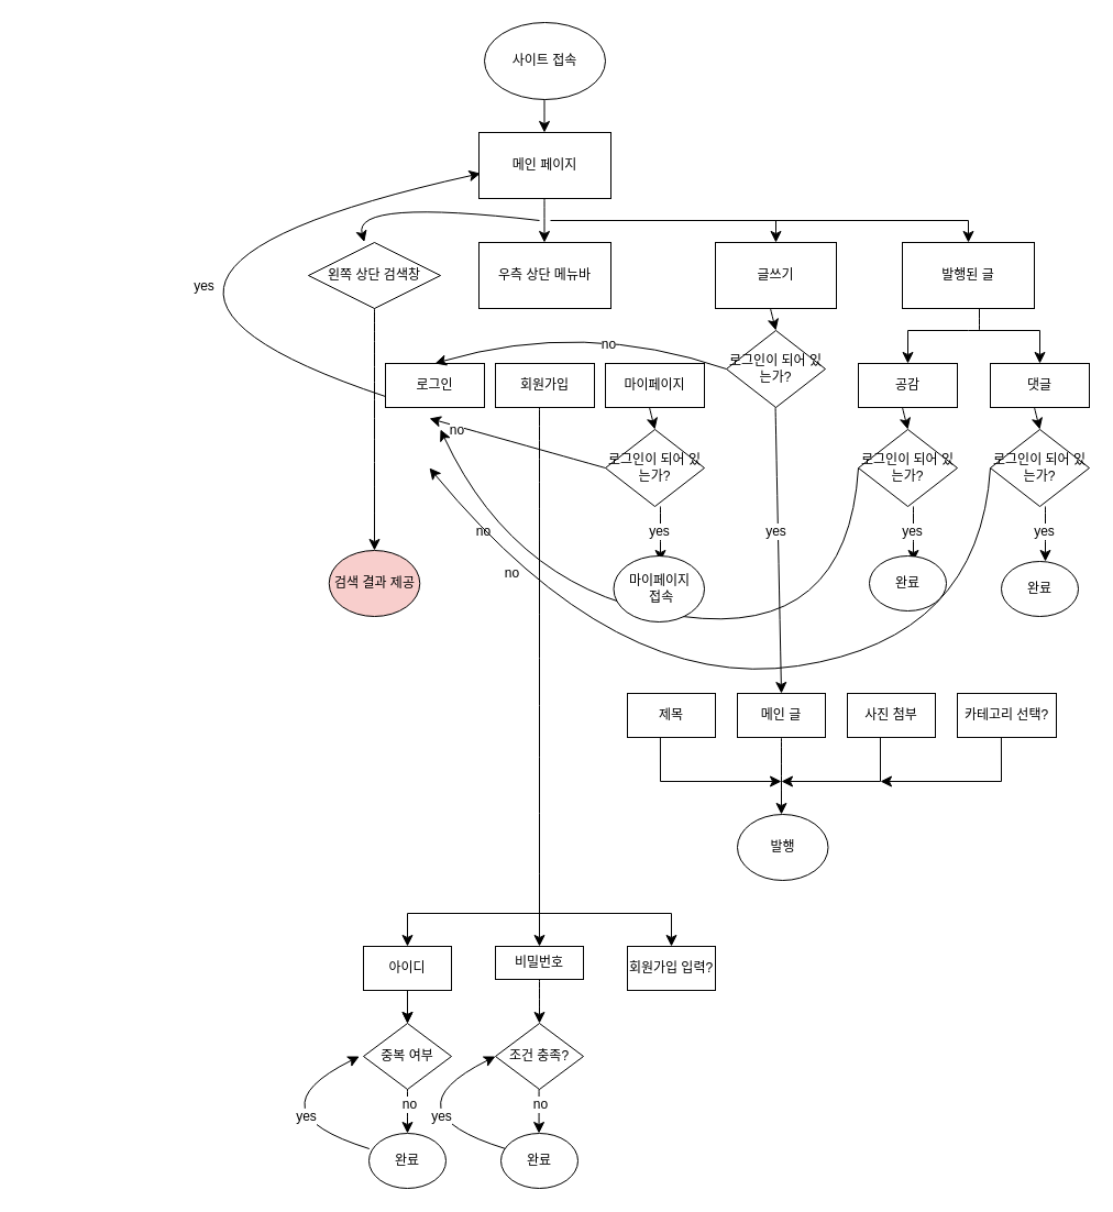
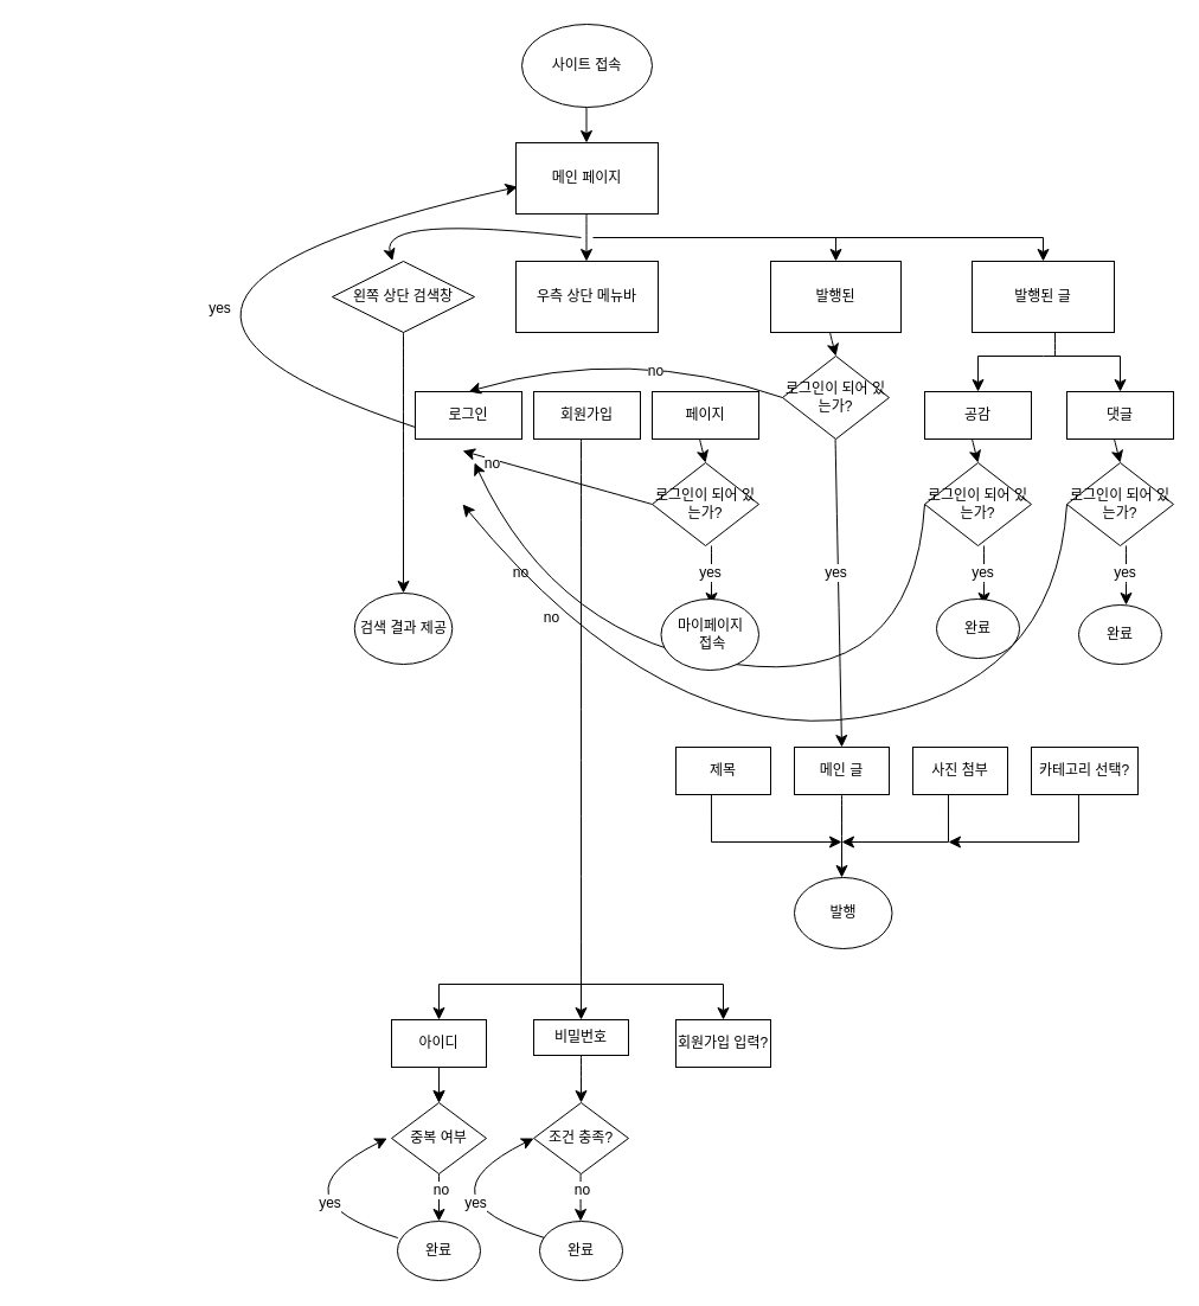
  <mxCell id="0" />
  <mxCell id="1" parent="0" />
  <mxCell id="2" value="사이트 접속" style="ellipse;whiteSpace=wrap;html=1;" vertex="1" parent="1"><mxGeometry x="440" y="20" width="110" height="70" as="geometry" /></mxCell>
  <mxCell id="3" value="" style="endArrow=classic;html=1;rounded=0;fontSize=12;startSize=8;endSize=8;curved=1;" edge="1" parent="1"><mxGeometry width="50" height="50" relative="1" as="geometry"><mxPoint x="494.5" y="90" as="sourcePoint" /><mxPoint x="494.5" y="120" as="targetPoint" /></mxGeometry></mxCell>
  <mxCell id="4" value="메인 페이지" style="rounded=0;whiteSpace=wrap;html=1;" vertex="1" parent="1"><mxGeometry x="435" y="120" width="120" height="60" as="geometry" /></mxCell>
  <mxCell id="5" value="" style="endArrow=classic;html=1;rounded=0;fontSize=12;startSize=8;endSize=8;curved=1;" edge="1" parent="1"><mxGeometry width="50" height="50" relative="1" as="geometry"><mxPoint x="494.5" y="180" as="sourcePoint" /><mxPoint x="494.5" y="220" as="targetPoint" /></mxGeometry></mxCell>
  <mxCell id="6" value="왼쪽 상단 검색창" style="rhombus;whiteSpace=wrap;html=1;" vertex="1" parent="1"><mxGeometry x="280" y="220" width="120" height="60" as="geometry" /></mxCell>
  <mxCell id="7" value="우측 상단 메뉴바" style="rounded=0;whiteSpace=wrap;html=1;" vertex="1" parent="1"><mxGeometry x="435" y="220" width="120" height="60" as="geometry" /></mxCell>
  <mxCell id="8" value="발행된 글" style="rounded=0;whiteSpace=wrap;html=1;" vertex="1" parent="1"><mxGeometry x="820" y="220" width="120" height="60" as="geometry" /></mxCell>
  <mxCell id="9" value="" style="endArrow=classic;html=1;rounded=0;fontSize=12;startSize=8;endSize=8;curved=1;entryX=0.423;entryY=-0.007;entryDx=0;entryDy=0;entryPerimeter=0;" edge="1" parent="1" target="6"><mxGeometry width="50" height="50" relative="1" as="geometry"><mxPoint x="490" y="200" as="sourcePoint" /><mxPoint x="390" y="150" as="targetPoint" /><Array as="points"><mxPoint x="320" y="180" /></Array></mxGeometry></mxCell>
  <mxCell id="10" value="" style="endArrow=classic;html=1;rounded=0;fontSize=12;startSize=8;endSize=8;curved=1;exitX=0.5;exitY=1;exitDx=0;exitDy=0;" edge="1" parent="1" source="6"><mxGeometry width="50" height="50" relative="1" as="geometry"><mxPoint x="410" y="320" as="sourcePoint" /><mxPoint x="340" y="500" as="targetPoint" /></mxGeometry></mxCell>
  <mxCell id="11" value="로그인" style="rounded=0;whiteSpace=wrap;html=1;" vertex="1" parent="1"><mxGeometry x="350" y="330" width="90" height="40" as="geometry" /></mxCell>
  <mxCell id="12" value="회원가입" style="rounded=0;whiteSpace=wrap;html=1;" vertex="1" parent="1"><mxGeometry x="450" y="330" width="90" height="40" as="geometry" /></mxCell>
- <mxCell id="13" value="마이페이지" style="rounded=0;whiteSpace=wrap;html=1;" vertex="1" parent="1"><mxGeometry x="550" y="330" width="90" height="40" as="geometry" /></mxCell>
+ <mxCell id="13" value="페이지" style="rounded=0;whiteSpace=wrap;html=1;" vertex="1" parent="1"><mxGeometry x="550" y="330" width="90" height="40" as="geometry" /></mxCell>
  <mxCell id="14" value="로그인이 되어 있는가?" style="rhombus;whiteSpace=wrap;html=1;" vertex="1" parent="1"><mxGeometry x="550" y="390" width="90" height="70" as="geometry" /></mxCell>
  <mxCell id="15" value="" style="endArrow=classic;html=1;rounded=0;fontSize=12;startSize=8;endSize=8;curved=1;entryX=0.5;entryY=0;entryDx=0;entryDy=0;" edge="1" parent="1" target="14"><mxGeometry width="50" height="50" relative="1" as="geometry"><mxPoint x="590" y="370" as="sourcePoint" /><mxPoint x="640" y="320" as="targetPoint" /></mxGeometry></mxCell>
  <mxCell id="16" value="" style="endArrow=classic;html=1;rounded=0;fontSize=12;startSize=8;endSize=8;curved=1;" edge="1" parent="1"><mxGeometry width="50" height="50" relative="1" as="geometry"><mxPoint x="600" y="460" as="sourcePoint" /><mxPoint x="600" y="510" as="targetPoint" /></mxGeometry></mxCell>
  <mxCell id="17" value="yes" style="edgeLabel;html=1;align=center;verticalAlign=middle;resizable=0;points=[];fontSize=12;" vertex="1" connectable="0" parent="16"><mxGeometry x="-0.136" y="-2" relative="1" as="geometry"><mxPoint as="offset" /></mxGeometry></mxCell>
  <mxCell id="18" value="" style="endArrow=classic;html=1;rounded=0;fontSize=12;startSize=8;endSize=8;curved=1;entryX=0.012;entryY=0.62;entryDx=0;entryDy=0;entryPerimeter=0;" edge="1" parent="1" target="4"><mxGeometry width="50" height="50" relative="1" as="geometry"><mxPoint x="350" y="360" as="sourcePoint" /><mxPoint x="390" y="500" as="targetPoint" /><Array as="points"><mxPoint x="20" y="250" /></Array></mxGeometry></mxCell>
  <mxCell id="19" value="yes" style="edgeLabel;html=1;align=center;verticalAlign=middle;resizable=0;points=[];fontSize=12;" vertex="1" connectable="0" parent="18"><mxGeometry x="-0.512" y="-43" relative="1" as="geometry"><mxPoint as="offset" /></mxGeometry></mxCell>
- <mxCell id="20" value="글쓰기" style="rounded=0;whiteSpace=wrap;html=1;" vertex="1" parent="1"><mxGeometry x="650" y="220" width="110" height="60" as="geometry" /></mxCell>
+ <mxCell id="20" value="발행된" style="rounded=0;whiteSpace=wrap;html=1;" vertex="1" parent="1"><mxGeometry x="650" y="220" width="110" height="60" as="geometry" /></mxCell>
  <mxCell id="21" value="" style="endArrow=classic;html=1;rounded=0;fontSize=12;startSize=8;endSize=8;curved=1;exitX=0;exitY=0.5;exitDx=0;exitDy=0;" edge="1" parent="1" source="14"><mxGeometry width="50" height="50" relative="1" as="geometry"><mxPoint x="549" y="430" as="sourcePoint" /><mxPoint x="390" y="380" as="targetPoint" /></mxGeometry></mxCell>
  <mxCell id="22" value="no" style="edgeLabel;html=1;align=center;verticalAlign=middle;resizable=0;points=[];fontSize=12;" vertex="1" connectable="0" parent="21"><mxGeometry x="0.678" y="3" relative="1" as="geometry"><mxPoint x="-1" as="offset" /></mxGeometry></mxCell>
  <mxCell id="23" value="로그인이 되어 있는가?" style="rhombus;whiteSpace=wrap;html=1;" vertex="1" parent="1"><mxGeometry x="660" y="300" width="90" height="70" as="geometry" /></mxCell>
  <mxCell id="24" value="" style="endArrow=classic;html=1;rounded=0;fontSize=12;startSize=8;endSize=8;curved=1;entryX=0.5;entryY=0;entryDx=0;entryDy=0;" edge="1" target="23" parent="1"><mxGeometry width="50" height="50" relative="1" as="geometry"><mxPoint x="700" y="280" as="sourcePoint" /><mxPoint x="750" y="230" as="targetPoint" /></mxGeometry></mxCell>
  <mxCell id="25" value="" style="endArrow=classic;html=1;rounded=0;fontSize=12;startSize=8;endSize=8;curved=1;entryX=0.5;entryY=0;entryDx=0;entryDy=0;" edge="1" parent="1" target="45"><mxGeometry width="50" height="50" relative="1" as="geometry"><mxPoint x="704.57" y="370" as="sourcePoint" /><mxPoint x="705" y="620" as="targetPoint" /></mxGeometry></mxCell>
  <mxCell id="26" value="yes" style="edgeLabel;html=1;align=center;verticalAlign=middle;resizable=0;points=[];fontSize=12;" vertex="1" connectable="0" parent="25"><mxGeometry x="-0.136" y="-2" relative="1" as="geometry"><mxPoint as="offset" /></mxGeometry></mxCell>
  <mxCell id="27" value="공감" style="rounded=0;whiteSpace=wrap;html=1;" vertex="1" parent="1"><mxGeometry x="780" y="330" width="90" height="40" as="geometry" /></mxCell>
  <mxCell id="28" value="댓글" style="rounded=0;whiteSpace=wrap;html=1;" vertex="1" parent="1"><mxGeometry x="900" y="330" width="90" height="40" as="geometry" /></mxCell>
  <mxCell id="29" value="로그인이 되어 있는가?" style="rhombus;whiteSpace=wrap;html=1;" vertex="1" parent="1"><mxGeometry x="780" y="390" width="90" height="70" as="geometry" /></mxCell>
  <mxCell id="30" value="" style="endArrow=classic;html=1;rounded=0;fontSize=12;startSize=8;endSize=8;curved=1;entryX=0.5;entryY=0;entryDx=0;entryDy=0;" edge="1" target="29" parent="1"><mxGeometry width="50" height="50" relative="1" as="geometry"><mxPoint x="820" y="370" as="sourcePoint" /><mxPoint x="870" y="320" as="targetPoint" /></mxGeometry></mxCell>
  <mxCell id="31" value="" style="endArrow=classic;html=1;rounded=0;fontSize=12;startSize=8;endSize=8;curved=1;" edge="1" parent="1"><mxGeometry width="50" height="50" relative="1" as="geometry"><mxPoint x="830" y="460" as="sourcePoint" /><mxPoint x="830" y="510" as="targetPoint" /></mxGeometry></mxCell>
  <mxCell id="32" value="yes" style="edgeLabel;html=1;align=center;verticalAlign=middle;resizable=0;points=[];fontSize=12;" vertex="1" connectable="0" parent="31"><mxGeometry x="-0.136" y="-2" relative="1" as="geometry"><mxPoint as="offset" /></mxGeometry></mxCell>
  <mxCell id="33" value="" style="endArrow=classic;html=1;rounded=0;fontSize=12;startSize=8;endSize=8;curved=1;exitX=0;exitY=0.5;exitDx=0;exitDy=0;" edge="1" source="29" parent="1"><mxGeometry width="50" height="50" relative="1" as="geometry"><mxPoint x="779" y="430" as="sourcePoint" /><mxPoint x="400" y="390" as="targetPoint" /><Array as="points"><mxPoint x="770" y="580" /><mxPoint x="470" y="540" /></Array></mxGeometry></mxCell>
  <mxCell id="34" value="no" style="edgeLabel;html=1;align=center;verticalAlign=middle;resizable=0;points=[];fontSize=12;" vertex="1" connectable="0" parent="33"><mxGeometry x="0.678" y="3" relative="1" as="geometry"><mxPoint x="-1" as="offset" /></mxGeometry></mxCell>
  <mxCell id="35" value="로그인이 되어 있는가?" style="rhombus;whiteSpace=wrap;html=1;" vertex="1" parent="1"><mxGeometry x="900" y="390" width="90" height="70" as="geometry" /></mxCell>
  <mxCell id="36" value="" style="endArrow=classic;html=1;rounded=0;fontSize=12;startSize=8;endSize=8;curved=1;entryX=0.5;entryY=0;entryDx=0;entryDy=0;" edge="1" target="35" parent="1"><mxGeometry width="50" height="50" relative="1" as="geometry"><mxPoint x="940" y="370" as="sourcePoint" /><mxPoint x="990" y="320" as="targetPoint" /></mxGeometry></mxCell>
  <mxCell id="37" value="" style="endArrow=classic;html=1;rounded=0;fontSize=12;startSize=8;endSize=8;curved=1;" edge="1" parent="1"><mxGeometry width="50" height="50" relative="1" as="geometry"><mxPoint x="950" y="460" as="sourcePoint" /><mxPoint x="950" y="510" as="targetPoint" /></mxGeometry></mxCell>
  <mxCell id="38" value="yes" style="edgeLabel;html=1;align=center;verticalAlign=middle;resizable=0;points=[];fontSize=12;" vertex="1" connectable="0" parent="37"><mxGeometry x="-0.136" y="-2" relative="1" as="geometry"><mxPoint as="offset" /></mxGeometry></mxCell>
  <mxCell id="39" value="" style="endArrow=classic;html=1;rounded=0;fontSize=12;startSize=8;endSize=8;curved=1;exitX=0;exitY=0.5;exitDx=0;exitDy=0;" edge="1" source="35" parent="1"><mxGeometry width="50" height="50" relative="1" as="geometry"><mxPoint x="899" y="430" as="sourcePoint" /><mxPoint x="390" y="425" as="targetPoint" /><Array as="points"><mxPoint x="890" y="580" /><mxPoint x="560" y="630" /></Array></mxGeometry></mxCell>
  <mxCell id="40" value="no" style="edgeLabel;html=1;align=center;verticalAlign=middle;resizable=0;points=[];fontSize=12;" vertex="1" connectable="0" parent="39"><mxGeometry x="0.678" y="3" relative="1" as="geometry"><mxPoint x="-1" as="offset" /></mxGeometry></mxCell>
  <mxCell id="41" value="제목" style="rounded=0;whiteSpace=wrap;html=1;" vertex="1" parent="1"><mxGeometry x="570" y="630" width="80" height="40" as="geometry" /></mxCell>
  <mxCell id="42" value="메인 글" style="rounded=0;whiteSpace=wrap;html=1;" vertex="1" parent="1"><mxGeometry x="670" y="630" width="80" height="40" as="geometry" /></mxCell>
  <mxCell id="43" value="" style="endArrow=classic;html=1;rounded=0;fontSize=12;startSize=8;endSize=8;curved=1;entryX=0.5;entryY=0;entryDx=0;entryDy=0;exitX=0;exitY=0.5;exitDx=0;exitDy=0;" edge="1" parent="1" source="23" target="11"><mxGeometry width="50" height="50" relative="1" as="geometry"><mxPoint x="650" y="330" as="sourcePoint" /><mxPoint x="710" y="290" as="targetPoint" /><Array as="points"><mxPoint x="530" y="290" /></Array></mxGeometry></mxCell>
  <mxCell id="44" value="no" style="edgeLabel;html=1;align=center;verticalAlign=middle;resizable=0;points=[];fontSize=12;" vertex="1" connectable="0" parent="43"><mxGeometry x="-0.219" y="14" relative="1" as="geometry"><mxPoint as="offset" /></mxGeometry></mxCell>
  <mxCell id="45" value="메인 글" style="rounded=0;whiteSpace=wrap;html=1;" vertex="1" parent="1"><mxGeometry x="670" y="630" width="80" height="40" as="geometry" /></mxCell>
  <mxCell id="46" value="사진 첨부" style="rounded=0;whiteSpace=wrap;html=1;" vertex="1" parent="1"><mxGeometry x="770" y="630" width="80" height="40" as="geometry" /></mxCell>
  <mxCell id="47" value="" style="endArrow=classic;html=1;rounded=0;fontSize=12;startSize=8;endSize=8;curved=1;exitX=0.5;exitY=1;exitDx=0;exitDy=0;" edge="1" parent="1" source="45"><mxGeometry width="50" height="50" relative="1" as="geometry"><mxPoint x="704.57" y="700" as="sourcePoint" /><mxPoint x="710" y="740" as="targetPoint" /></mxGeometry></mxCell>
  <mxCell id="48" value="발행" style="ellipse;whiteSpace=wrap;html=1;" vertex="1" parent="1"><mxGeometry x="670" y="740" width="82.5" height="60" as="geometry" /></mxCell>
  <mxCell id="49" value="마이페이지&lt;div&gt;&amp;nbsp;접속&lt;/div&gt;" style="ellipse;whiteSpace=wrap;html=1;" vertex="1" parent="1"><mxGeometry x="557.5" y="505" width="82.5" height="60" as="geometry" /></mxCell>
  <mxCell id="50" value="" style="endArrow=classic;html=1;rounded=0;fontSize=12;startSize=8;endSize=8;curved=1;entryX=0.5;entryY=0;entryDx=0;entryDy=0;" edge="1" parent="1" target="52"><mxGeometry width="50" height="50" relative="1" as="geometry"><mxPoint x="490" y="370" as="sourcePoint" /><mxPoint x="490" y="810" as="targetPoint" /></mxGeometry></mxCell>
  <mxCell id="51" value="아이디" style="rounded=0;whiteSpace=wrap;html=1;" vertex="1" parent="1"><mxGeometry x="330" y="860" width="80" height="40" as="geometry" /></mxCell>
  <mxCell id="52" value="비밀번호" style="rounded=0;whiteSpace=wrap;html=1;" vertex="1" parent="1"><mxGeometry x="450" y="860" width="80" height="30" as="geometry" /></mxCell>
  <mxCell id="53" value="카테고리 선택?" style="rounded=0;whiteSpace=wrap;html=1;" vertex="1" parent="1"><mxGeometry x="870" y="630" width="90" height="40" as="geometry" /></mxCell>
  <mxCell id="54" value="회원가입 입력?" style="rounded=0;whiteSpace=wrap;html=1;" vertex="1" parent="1"><mxGeometry x="570" y="860" width="80" height="40" as="geometry" /></mxCell>
  <mxCell id="55" value="중복 여부" style="rhombus;whiteSpace=wrap;html=1;" vertex="1" parent="1"><mxGeometry x="330" y="930" width="80" height="60" as="geometry" /></mxCell>
  <mxCell id="56" value="조건 충족?" style="rhombus;whiteSpace=wrap;html=1;" vertex="1" parent="1"><mxGeometry x="450" y="930" width="80" height="60" as="geometry" /></mxCell>
  <mxCell id="57" value="완료" style="ellipse;whiteSpace=wrap;html=1;" vertex="1" parent="1"><mxGeometry x="455" y="1030" width="70" height="50" as="geometry" /></mxCell>
  <mxCell id="58" value="완료" style="ellipse;whiteSpace=wrap;html=1;" vertex="1" parent="1"><mxGeometry x="335" y="1030" width="70" height="50" as="geometry" /></mxCell>
  <mxCell id="59" value="" style="endArrow=classic;html=1;rounded=0;fontSize=12;startSize=8;endSize=8;curved=1;entryX=0.5;entryY=0;entryDx=0;entryDy=0;" edge="1" parent="1" target="58"><mxGeometry width="50" height="50" relative="1" as="geometry"><mxPoint x="370" y="990" as="sourcePoint" /><mxPoint x="420" y="940" as="targetPoint" /></mxGeometry></mxCell>
  <mxCell id="60" value="no" style="edgeLabel;html=1;align=center;verticalAlign=middle;resizable=0;points=[];fontSize=12;" vertex="1" connectable="0" parent="59"><mxGeometry x="-0.335" y="1" relative="1" as="geometry"><mxPoint as="offset" /></mxGeometry></mxCell>
  <mxCell id="61" value="" style="endArrow=classic;html=1;rounded=0;fontSize=12;startSize=8;endSize=8;curved=1;entryX=0.5;entryY=0;entryDx=0;entryDy=0;" edge="1" parent="1"><mxGeometry width="50" height="50" relative="1" as="geometry"><mxPoint x="489.57" y="990" as="sourcePoint" /><mxPoint x="489.57" y="1030" as="targetPoint" /></mxGeometry></mxCell>
  <mxCell id="62" value="no" style="edgeLabel;html=1;align=center;verticalAlign=middle;resizable=0;points=[];fontSize=12;" vertex="1" connectable="0" parent="61"><mxGeometry x="-0.335" y="1" relative="1" as="geometry"><mxPoint as="offset" /></mxGeometry></mxCell>
  <mxCell id="63" value="" style="endArrow=classic;html=1;rounded=0;fontSize=12;startSize=8;endSize=8;curved=1;entryX=0;entryY=0.5;entryDx=0;entryDy=0;exitX=0.053;exitY=0.277;exitDx=0;exitDy=0;exitPerimeter=0;" edge="1" parent="1" source="57" target="56"><mxGeometry width="50" height="50" relative="1" as="geometry"><mxPoint x="450" y="1040" as="sourcePoint" /><mxPoint x="500" y="990" as="targetPoint" /><Array as="points"><mxPoint x="350" y="1010" /></Array></mxGeometry></mxCell>
  <mxCell id="64" value="yes" style="edgeLabel;html=1;align=center;verticalAlign=middle;resizable=0;points=[];fontSize=12;" vertex="1" connectable="0" parent="63"><mxGeometry x="-0.431" y="-11" relative="1" as="geometry"><mxPoint as="offset" /></mxGeometry></mxCell>
  <mxCell id="65" value="" style="endArrow=classic;html=1;rounded=0;fontSize=12;startSize=8;endSize=8;curved=1;entryX=0;entryY=0.5;entryDx=0;entryDy=0;exitX=0.053;exitY=0.277;exitDx=0;exitDy=0;exitPerimeter=0;" edge="1" parent="1"><mxGeometry width="50" height="50" relative="1" as="geometry"><mxPoint x="335.29" y="1044" as="sourcePoint" /><mxPoint x="326.29" y="960" as="targetPoint" /><Array as="points"><mxPoint x="226.29" y="1010" /></Array></mxGeometry></mxCell>
  <mxCell id="66" value="yes" style="edgeLabel;html=1;align=center;verticalAlign=middle;resizable=0;points=[];fontSize=12;" vertex="1" connectable="0" parent="65"><mxGeometry x="-0.431" y="-11" relative="1" as="geometry"><mxPoint as="offset" /></mxGeometry></mxCell>
  <mxCell id="67" value="" style="endArrow=classic;html=1;rounded=0;fontSize=12;startSize=8;endSize=8;curved=1;entryX=0.5;entryY=0;entryDx=0;entryDy=0;" edge="1" parent="1" target="55"><mxGeometry width="50" height="50" relative="1" as="geometry"><mxPoint x="370" y="900" as="sourcePoint" /><mxPoint x="420" y="850" as="targetPoint" /></mxGeometry></mxCell>
  <mxCell id="68" value="" style="endArrow=classic;html=1;rounded=0;fontSize=12;startSize=8;endSize=8;curved=1;" edge="1" parent="1" target="55"><mxGeometry width="50" height="50" relative="1" as="geometry"><mxPoint x="370" y="900" as="sourcePoint" /><mxPoint x="420" y="850" as="targetPoint" /></mxGeometry></mxCell>
  <mxCell id="69" style="edgeStyle=none;curved=1;rounded=0;orthogonalLoop=1;jettySize=auto;html=1;exitX=0.5;exitY=1;exitDx=0;exitDy=0;entryX=0.5;entryY=0;entryDx=0;entryDy=0;fontSize=12;startSize=8;endSize=8;" edge="1" parent="1" source="52" target="56"><mxGeometry relative="1" as="geometry" /></mxCell>
  <mxCell id="70" value="완료" style="ellipse;whiteSpace=wrap;html=1;" vertex="1" parent="1"><mxGeometry x="790" y="505" width="70" height="50" as="geometry" /></mxCell>
  <mxCell id="71" value="완료" style="ellipse;whiteSpace=wrap;html=1;" vertex="1" parent="1"><mxGeometry x="910" y="510" width="70" height="50" as="geometry" /></mxCell>
  <mxCell id="72" value="" style="edgeStyle=segmentEdgeStyle;endArrow=classic;html=1;curved=0;rounded=0;endSize=8;startSize=8;fontSize=12;entryX=0.5;entryY=0;entryDx=0;entryDy=0;" edge="1" parent="1" target="20"><mxGeometry width="50" height="50" relative="1" as="geometry"><mxPoint x="500" y="200" as="sourcePoint" /><mxPoint x="550" y="150" as="targetPoint" /></mxGeometry></mxCell>
  <mxCell id="73" value="" style="edgeStyle=segmentEdgeStyle;endArrow=classic;html=1;curved=0;rounded=0;endSize=8;startSize=8;fontSize=12;" edge="1" parent="1" target="8"><mxGeometry width="50" height="50" relative="1" as="geometry"><mxPoint x="700" y="200" as="sourcePoint" /><mxPoint x="760" y="150" as="targetPoint" /></mxGeometry></mxCell>
  <mxCell id="74" value="" style="edgeStyle=segmentEdgeStyle;endArrow=classic;html=1;curved=0;rounded=0;endSize=8;startSize=8;fontSize=12;entryX=0.5;entryY=0;entryDx=0;entryDy=0;" edge="1" parent="1" target="28"><mxGeometry width="50" height="50" relative="1" as="geometry"><mxPoint x="880" y="300" as="sourcePoint" /><mxPoint x="930" y="250" as="targetPoint" /></mxGeometry></mxCell>
  <mxCell id="75" value="" style="endArrow=none;html=1;rounded=0;fontSize=12;startSize=8;endSize=8;curved=1;" edge="1" parent="1"><mxGeometry width="50" height="50" relative="1" as="geometry"><mxPoint x="890" y="300" as="sourcePoint" /><mxPoint x="890" y="280" as="targetPoint" /></mxGeometry></mxCell>
  <mxCell id="76" value="" style="edgeStyle=segmentEdgeStyle;endArrow=classic;html=1;curved=0;rounded=0;endSize=8;startSize=8;fontSize=12;entryX=0.5;entryY=0;entryDx=0;entryDy=0;" edge="1" parent="1" target="27"><mxGeometry width="50" height="50" relative="1" as="geometry"><mxPoint x="880" y="300" as="sourcePoint" /><mxPoint x="930" y="250" as="targetPoint" /></mxGeometry></mxCell>
  <mxCell id="77" style="edgeStyle=none;curved=1;rounded=0;orthogonalLoop=1;jettySize=auto;html=1;entryX=0.5;entryY=0;entryDx=0;entryDy=0;fontSize=12;startSize=8;endSize=8;" edge="1" parent="1" source="45" target="45"><mxGeometry relative="1" as="geometry" /></mxCell>
  <mxCell id="78" value="" style="edgeStyle=segmentEdgeStyle;endArrow=classic;html=1;curved=0;rounded=0;endSize=8;startSize=8;fontSize=12;" edge="1" parent="1"><mxGeometry width="50" height="50" relative="1" as="geometry"><mxPoint x="599.95" y="669.95" as="sourcePoint" /><mxPoint x="710" y="710" as="targetPoint" /><Array as="points"><mxPoint x="600" y="710" /></Array></mxGeometry></mxCell>
  <mxCell id="79" value="" style="edgeStyle=segmentEdgeStyle;endArrow=classic;html=1;curved=0;rounded=0;endSize=8;startSize=8;fontSize=12;" edge="1" parent="1"><mxGeometry width="50" height="50" relative="1" as="geometry"><mxPoint x="799.97" y="669.95" as="sourcePoint" /><mxPoint x="710" y="710" as="targetPoint" /><Array as="points"><mxPoint x="800" y="710" /></Array></mxGeometry></mxCell>
  <mxCell id="80" value="" style="edgeStyle=segmentEdgeStyle;endArrow=classic;html=1;curved=0;rounded=0;endSize=8;startSize=8;fontSize=12;" edge="1" parent="1"><mxGeometry width="50" height="50" relative="1" as="geometry"><mxPoint x="909.95" y="669.95" as="sourcePoint" /><mxPoint x="800" y="710" as="targetPoint" /><Array as="points"><mxPoint x="910" y="710" /></Array></mxGeometry></mxCell>
  <mxCell id="81" value="" style="edgeStyle=segmentEdgeStyle;endArrow=classic;html=1;curved=0;rounded=0;endSize=8;startSize=8;fontSize=12;entryX=0.5;entryY=0;entryDx=0;entryDy=0;" edge="1" parent="1" target="54"><mxGeometry width="50" height="50" relative="1" as="geometry"><mxPoint x="489.9" y="830" as="sourcePoint" /><mxPoint x="539.9" y="780" as="targetPoint" /></mxGeometry></mxCell>
  <mxCell id="82" value="" style="edgeStyle=segmentEdgeStyle;endArrow=classic;html=1;curved=0;rounded=0;endSize=8;startSize=8;fontSize=12;entryX=0.5;entryY=0;entryDx=0;entryDy=0;" edge="1" parent="1" target="51"><mxGeometry width="50" height="50" relative="1" as="geometry"><mxPoint x="489.95" y="830" as="sourcePoint" /><mxPoint x="539.95" y="780" as="targetPoint" /></mxGeometry></mxCell>
- <mxCell id="83" value="검색 결과 제공" style="ellipse;whiteSpace=wrap;html=1;fillColor=#f8cecc;" vertex="1" parent="1"><mxGeometry x="298.75" y="500" width="82.5" height="60" as="geometry" /></mxCell>
+ <mxCell id="83" value="검색 결과 제공" style="ellipse;whiteSpace=wrap;html=1;" vertex="1" parent="1"><mxGeometry x="298.75" y="500" width="82.5" height="60" as="geometry" /></mxCell>
